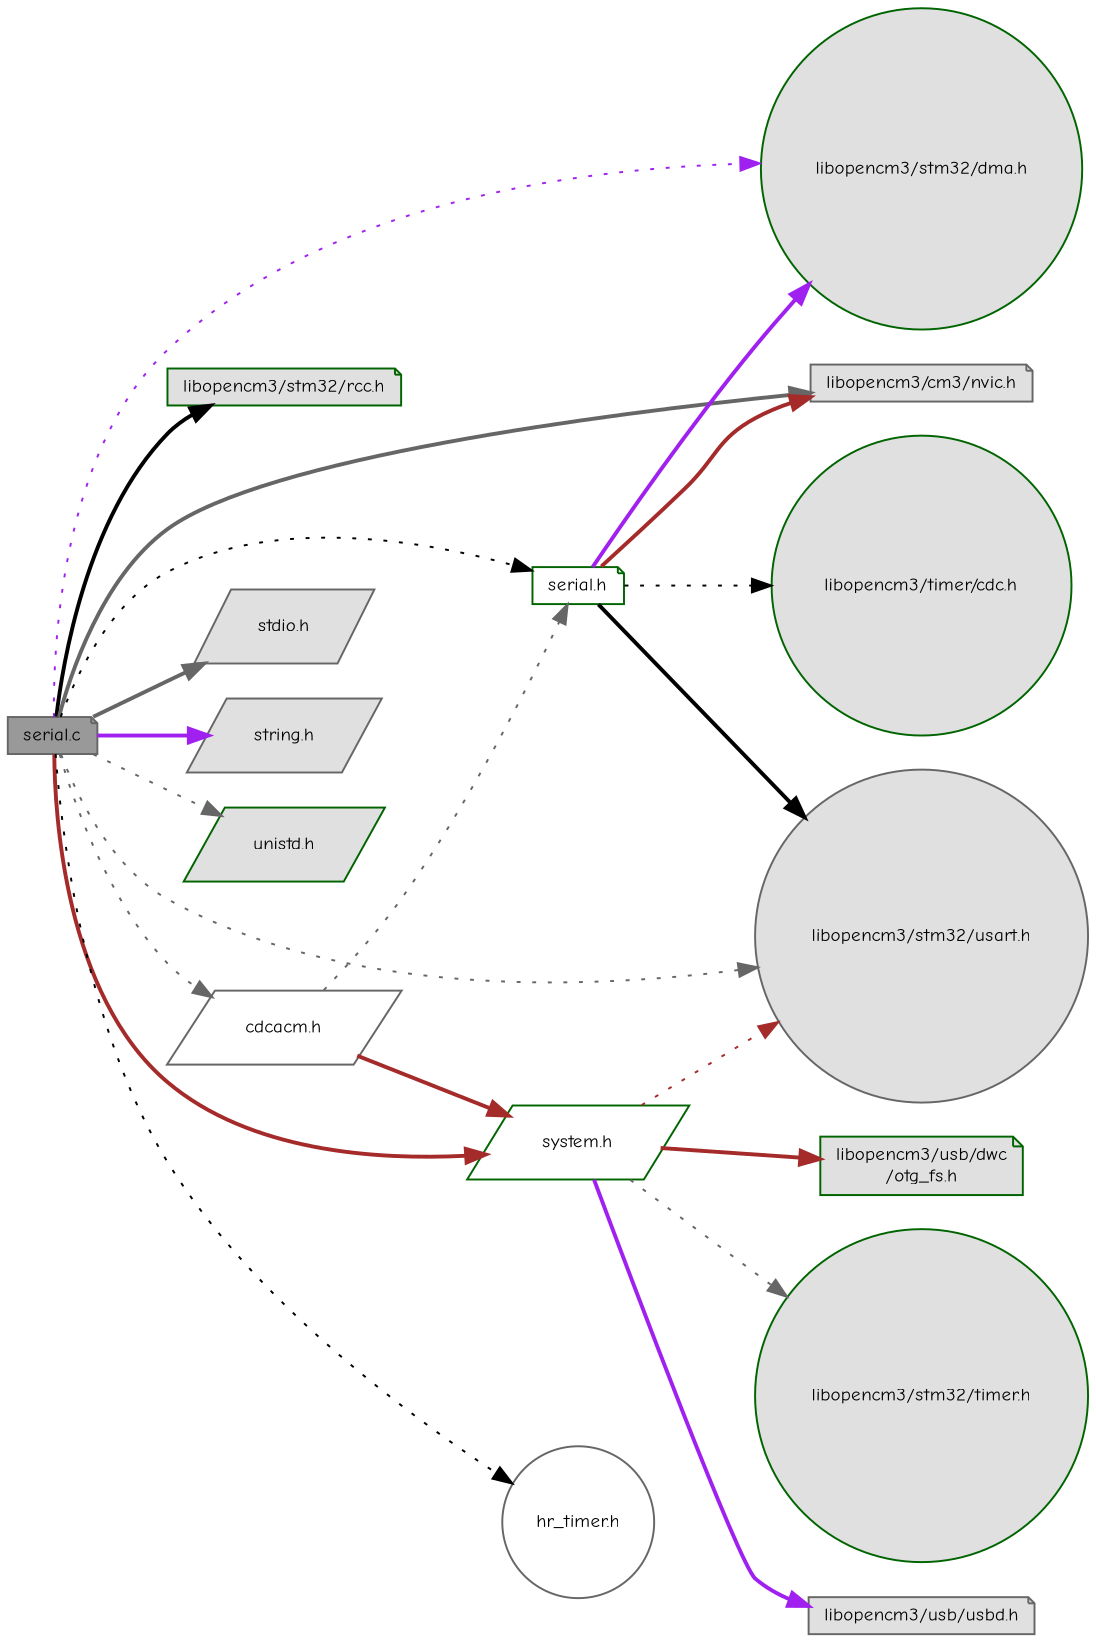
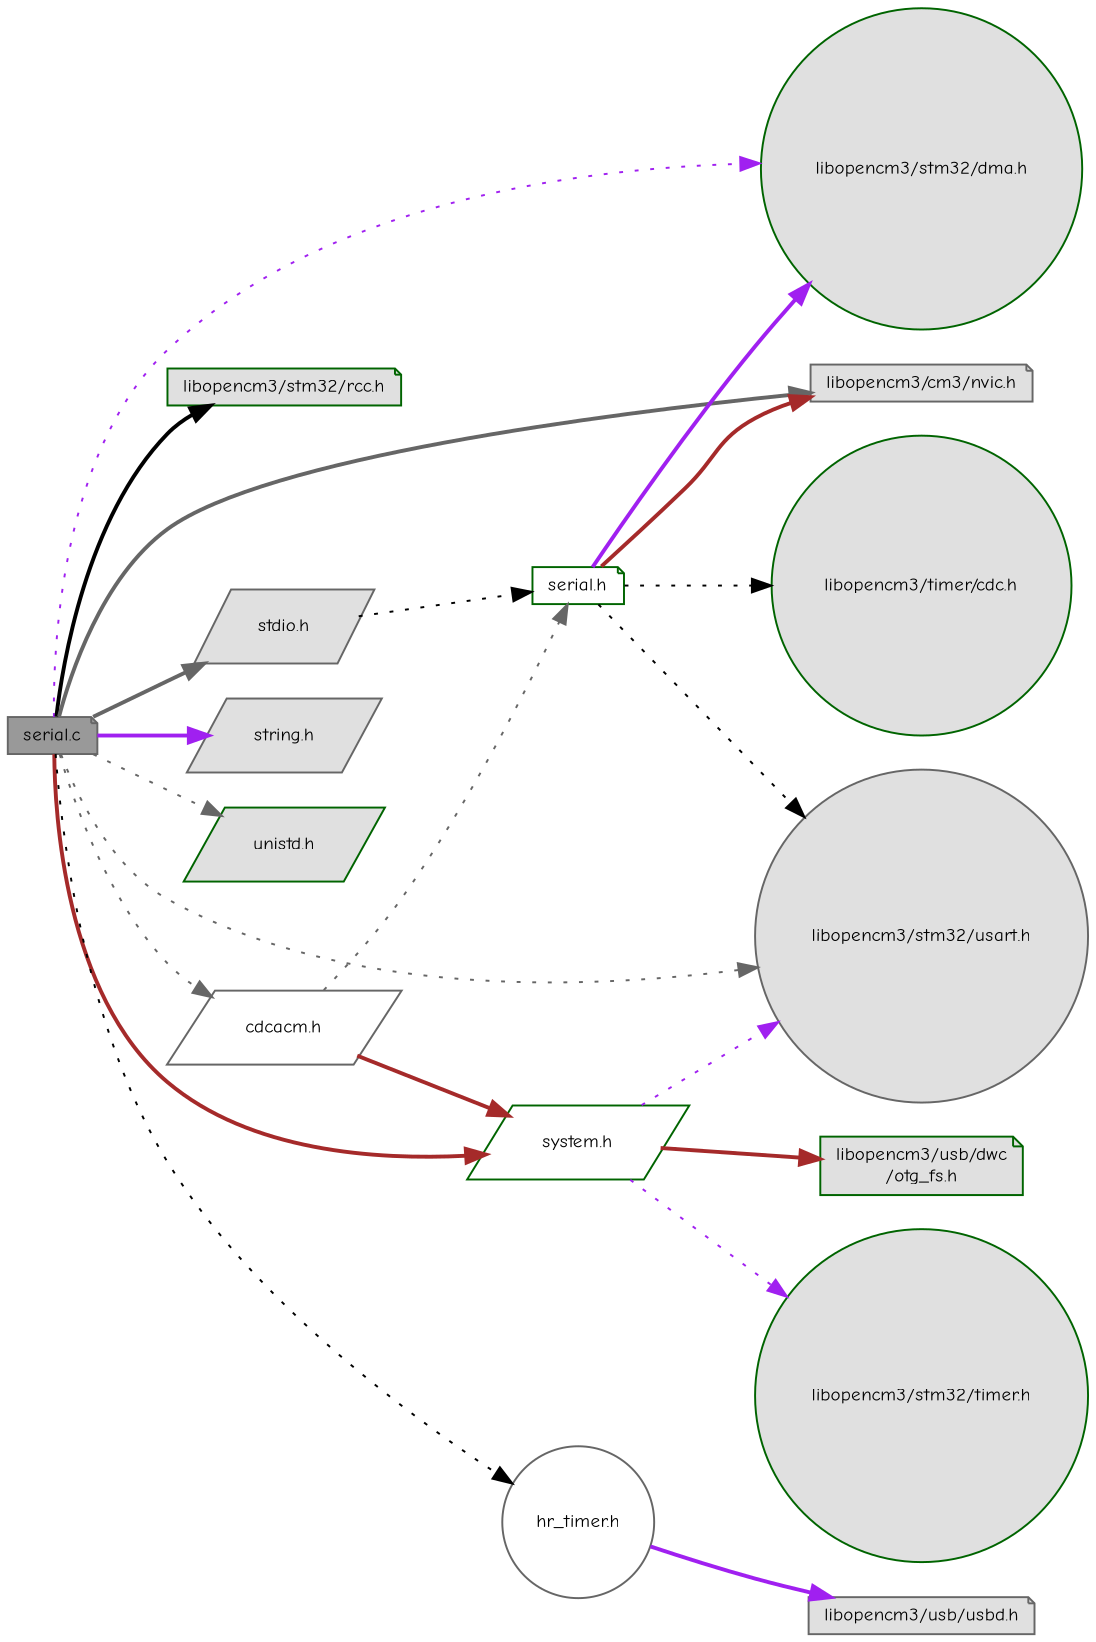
  digraph {
    fontname="Comic Neue"
    rankdir=LR
    node [color=gray40 fillcolor="#E0E0E0" fontname="Comic Neue" fontsize=10 shape=note style=filled]
    edge [color=gray40 fontname="Comic Neue" fontsize=10 labelfontname=Helvetica labelfontsize=10 style=bold]
    n1 [fillcolor=grey60 fontcolor=black height=0.2 label="serial.c" width=0.4]
    n2 [color=darkgreen height=0.2 label="libopencm3/stm32/dma.h" shape=circle width=0.4]
    n3 [color=darkgreen height=0.2 label="libopencm3/stm32/rcc.h" width=0.4]
    n4 [height=0.2 label="libopencm3/stm32/usart.h" shape=circle width=0.4]
    n5 [height=0.2 label="libopencm3/cm3/nvic.h" width=0.4]
    n6 [height=0.2 label="stdio.h" shape=parallelogram width=0.4]
    n7 [height=0.2 label="string.h" shape=parallelogram width=0.4]
    n8 [color=darkgreen height=0.2 label="unistd.h" shape=parallelogram width=0.4]
    n9 [color=darkgreen fillcolor=white height=0.2 label="system.h" shape=parallelogram width=0.4]
    n10 [color=darkgreen fillcolor=white height=0.2 label="serial.h" width=0.4]
    n11 [fillcolor=white height=0.2 label="hr_timer.h" shape=circle width=0.4]
    n12 [fillcolor=white height=0.2 label="cdcacm.h" shape=parallelogram width=0.4]
    n13 [color=darkgreen height=0.2 label="libopencm3/stm32/timer.h" shape=circle width=0.4]
    n14 [height=0.2 label="libopencm3/usb/usbd.h" width=0.4]
    n15 [color=darkgreen height=0.2 label="libopencm3/usb/dwc\l/otg_fs.h" width=0.4]
    n16 [color=darkgreen height=0.2 label="libopencm3/timer/cdc.h" shape=circle width=0.4]
    n1 -> n2 [color=purple style=dotted]
    n1 -> n3 [color=black]
    n1 -> n4 [style=dotted]
    n1 -> n5
    n1 -> n6
    n1 -> n7 [color=purple]
    n1 -> n8 [style=dotted]
    n1 -> n9 [color=brown]
-   n1 -> n10 [color=black style=dotted]
+   n6 -> n10 [color=black style=dotted]
    n1 -> n11 [color=black style=dotted]
    n1 -> n12 [style=dotted]
-   n9 -> n4 [color=brown style=dotted]
-   n9 -> n13 [style=dotted]
-   n9 -> n14 [color=purple]
+   n9 -> n4 [color=purple style=dotted]
+   n9 -> n13 [color=purple style=dotted]
+   n11 -> n14 [color=purple]
    n9 -> n15 [color=brown]
    n10 -> n2 [color=purple]
-   n10 -> n4 [color=black]
+   n10 -> n4 [color=black style=dotted]
    n10 -> n5 [color=brown]
    n10 -> n16 [color=black style=dotted]
    n12 -> n9 [color=brown]
    n12 -> n10 [style=dotted]
  }
